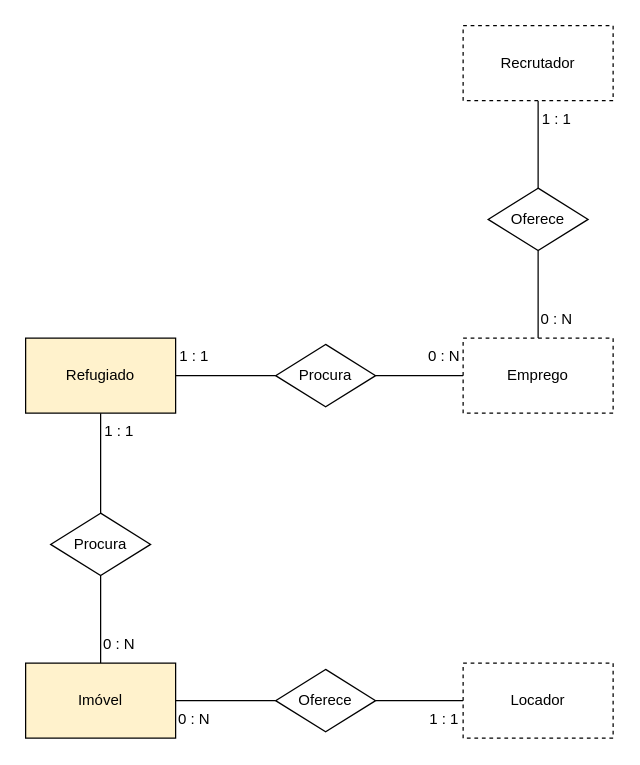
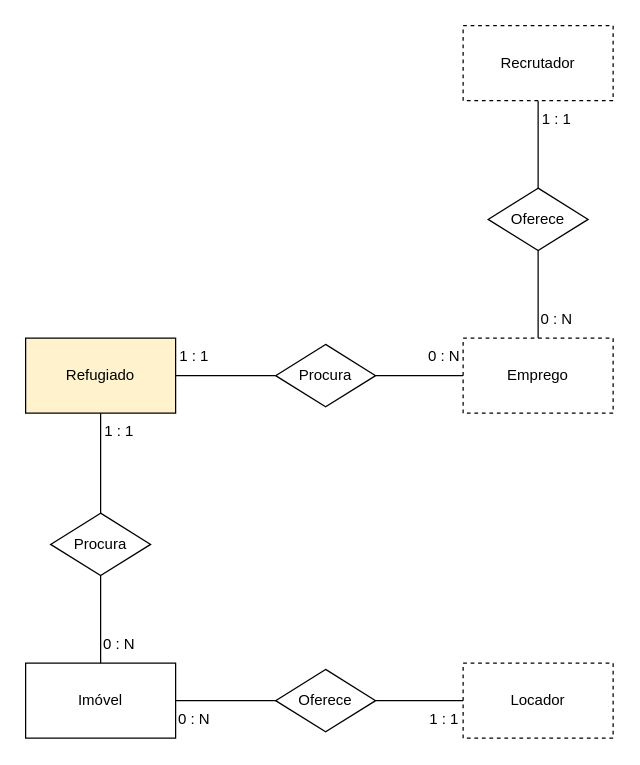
  <mxCell id="0" />
  <mxCell id="1" parent="0" />
  <mxCell id="2" value="&lt;font style=&quot;vertical-align: inherit&quot;&gt;&lt;font style=&quot;vertical-align: inherit&quot;&gt;&lt;font style=&quot;vertical-align: inherit&quot;&gt;&lt;font style=&quot;vertical-align: inherit&quot;&gt;Procura&lt;/font&gt;&lt;/font&gt;&lt;/font&gt;&lt;/font&gt;" style="rhombus;whiteSpace=wrap;html=1;" vertex="1" parent="1"><mxGeometry x="220" y="275" width="80" height="50" as="geometry" /></mxCell>
  <mxCell id="3" value="&lt;font style=&quot;vertical-align: inherit&quot;&gt;&lt;font style=&quot;vertical-align: inherit&quot;&gt;Oferece&lt;/font&gt;&lt;/font&gt;" style="rhombus;whiteSpace=wrap;html=1;" vertex="1" parent="1"><mxGeometry x="390" y="150" width="80" height="50" as="geometry" /></mxCell>
  <mxCell id="4" value="&lt;font style=&quot;vertical-align: inherit&quot;&gt;&lt;font style=&quot;vertical-align: inherit&quot;&gt;&lt;font style=&quot;vertical-align: inherit&quot;&gt;&lt;font style=&quot;vertical-align: inherit&quot;&gt;Procura&lt;/font&gt;&lt;/font&gt;&lt;/font&gt;&lt;/font&gt;" style="rhombus;whiteSpace=wrap;html=1;" vertex="1" parent="1"><mxGeometry x="40" y="410" width="80" height="50" as="geometry" /></mxCell>
  <mxCell id="5" value="&lt;font style=&quot;vertical-align: inherit&quot;&gt;&lt;font style=&quot;vertical-align: inherit&quot;&gt;Oferece&lt;/font&gt;&lt;/font&gt;" style="rhombus;whiteSpace=wrap;html=1;" vertex="1" parent="1"><mxGeometry x="220" y="535" width="80" height="50" as="geometry" /></mxCell>
  <mxCell id="6" value="" style="endArrow=none;html=1;rounded=0;exitX=1;exitY=0.5;exitDx=0;exitDy=0;entryX=0;entryY=0.5;entryDx=0;entryDy=0;" edge="1" parent="1" source="15" target="2"><mxGeometry width="50" height="50" relative="1" as="geometry"><mxPoint x="400" y="330" as="sourcePoint" /><mxPoint x="450" y="280" as="targetPoint" /></mxGeometry></mxCell>
  <mxCell id="7" value="" style="endArrow=none;html=1;rounded=0;exitX=1;exitY=0.5;exitDx=0;exitDy=0;entryX=0;entryY=0.5;entryDx=0;entryDy=0;" edge="1" parent="1" source="2" target="26"><mxGeometry width="50" height="50" relative="1" as="geometry"><mxPoint x="400" y="330" as="sourcePoint" /><mxPoint x="450" y="280" as="targetPoint" /></mxGeometry></mxCell>
  <mxCell id="8" value="" style="endArrow=none;html=1;rounded=0;exitX=0.5;exitY=1;exitDx=0;exitDy=0;entryX=0.5;entryY=0;entryDx=0;entryDy=0;" edge="1" parent="1" source="30" target="3"><mxGeometry width="50" height="50" relative="1" as="geometry"><mxPoint x="400" y="330" as="sourcePoint" /><mxPoint x="450" y="280" as="targetPoint" /></mxGeometry></mxCell>
  <mxCell id="9" value="" style="endArrow=none;html=1;rounded=0;entryX=0.5;entryY=1;entryDx=0;entryDy=0;exitX=0.5;exitY=0;exitDx=0;exitDy=0;" edge="1" parent="1" source="26" target="3"><mxGeometry width="50" height="50" relative="1" as="geometry"><mxPoint x="400" y="330" as="sourcePoint" /><mxPoint x="450" y="280" as="targetPoint" /></mxGeometry></mxCell>
  <mxCell id="10" value="" style="endArrow=none;html=1;rounded=0;entryX=0.5;entryY=1;entryDx=0;entryDy=0;exitX=0.5;exitY=0;exitDx=0;exitDy=0;" edge="1" parent="1" source="4" target="15"><mxGeometry width="50" height="50" relative="1" as="geometry"><mxPoint x="400" y="330" as="sourcePoint" /><mxPoint x="450" y="280" as="targetPoint" /></mxGeometry></mxCell>
  <mxCell id="11" value="" style="endArrow=none;html=1;rounded=0;entryX=0.5;entryY=0;entryDx=0;entryDy=0;exitX=0.5;exitY=1;exitDx=0;exitDy=0;" edge="1" parent="1" source="4" target="19"><mxGeometry width="50" height="50" relative="1" as="geometry"><mxPoint x="400" y="330" as="sourcePoint" /><mxPoint x="450" y="280" as="targetPoint" /></mxGeometry></mxCell>
  <mxCell id="12" value="" style="endArrow=none;html=1;rounded=0;exitX=1;exitY=0.5;exitDx=0;exitDy=0;entryX=0;entryY=0.5;entryDx=0;entryDy=0;" edge="1" parent="1" source="19" target="5"><mxGeometry width="50" height="50" relative="1" as="geometry"><mxPoint x="400" y="330" as="sourcePoint" /><mxPoint x="450" y="280" as="targetPoint" /></mxGeometry></mxCell>
  <mxCell id="13" value="" style="endArrow=none;html=1;rounded=0;entryX=0;entryY=0.5;entryDx=0;entryDy=0;exitX=1;exitY=0.5;exitDx=0;exitDy=0;" edge="1" parent="1" source="5" target="23"><mxGeometry width="50" height="50" relative="1" as="geometry"><mxPoint x="400" y="330" as="sourcePoint" /><mxPoint x="450" y="280" as="targetPoint" /></mxGeometry></mxCell>
  <mxCell id="14" value="" style="group" vertex="1" connectable="0" parent="1"><mxGeometry x="20" y="270" width="150" height="90" as="geometry" /></mxCell>
  <mxCell id="15" value="&lt;font style=&quot;vertical-align: inherit&quot;&gt;&lt;font style=&quot;vertical-align: inherit&quot;&gt;&lt;font style=&quot;vertical-align: inherit&quot;&gt;&lt;font style=&quot;vertical-align: inherit&quot;&gt;&lt;font style=&quot;vertical-align: inherit&quot;&gt;&lt;font style=&quot;vertical-align: inherit&quot;&gt;&lt;font style=&quot;vertical-align: inherit&quot;&gt;&lt;font style=&quot;vertical-align: inherit&quot;&gt;&lt;font style=&quot;vertical-align: inherit&quot;&gt;&lt;font style=&quot;vertical-align: inherit&quot;&gt;&lt;font style=&quot;vertical-align: inherit&quot;&gt;&lt;font style=&quot;vertical-align: inherit&quot;&gt;&lt;font style=&quot;vertical-align: inherit&quot;&gt;&lt;font style=&quot;vertical-align: inherit&quot;&gt;Refugiado&lt;/font&gt;&lt;/font&gt;&lt;/font&gt;&lt;/font&gt;&lt;/font&gt;&lt;/font&gt;&lt;/font&gt;&lt;/font&gt;&lt;/font&gt;&lt;/font&gt;&lt;/font&gt;&lt;/font&gt;&lt;/font&gt;&lt;/font&gt;" style="rounded=0;whiteSpace=wrap;html=1;fillColor=#fff2cc;" vertex="1" parent="14"><mxGeometry width="120" height="60" as="geometry" /></mxCell>
  <mxCell id="16" value="&lt;font style=&quot;vertical-align: inherit&quot;&gt;&lt;font style=&quot;vertical-align: inherit&quot;&gt;&lt;font style=&quot;vertical-align: inherit&quot;&gt;&lt;font style=&quot;vertical-align: inherit&quot;&gt;&lt;font style=&quot;vertical-align: inherit&quot;&gt;&lt;font style=&quot;vertical-align: inherit&quot;&gt;&lt;font style=&quot;vertical-align: inherit&quot;&gt;&lt;font style=&quot;vertical-align: inherit&quot;&gt;1 : 1&lt;/font&gt;&lt;/font&gt;&lt;/font&gt;&lt;/font&gt;&lt;/font&gt;&lt;/font&gt;&lt;/font&gt;&lt;/font&gt;" style="text;html=1;strokeColor=none;fillColor=none;align=center;verticalAlign=middle;whiteSpace=wrap;rounded=0;" vertex="1" parent="14"><mxGeometry x="120" width="30" height="30" as="geometry" /></mxCell>
  <mxCell id="17" value="&lt;font style=&quot;vertical-align: inherit&quot;&gt;&lt;font style=&quot;vertical-align: inherit&quot;&gt;&lt;font style=&quot;vertical-align: inherit&quot;&gt;&lt;font style=&quot;vertical-align: inherit&quot;&gt;&lt;font style=&quot;vertical-align: inherit&quot;&gt;&lt;font style=&quot;vertical-align: inherit&quot;&gt;&lt;font style=&quot;vertical-align: inherit&quot;&gt;&lt;font style=&quot;vertical-align: inherit&quot;&gt;1 : 1&lt;/font&gt;&lt;/font&gt;&lt;/font&gt;&lt;/font&gt;&lt;/font&gt;&lt;/font&gt;&lt;/font&gt;&lt;/font&gt;" style="text;html=1;strokeColor=none;fillColor=none;align=center;verticalAlign=middle;whiteSpace=wrap;rounded=0;" vertex="1" parent="14"><mxGeometry x="60" y="60" width="30" height="30" as="geometry" /></mxCell>
  <mxCell id="18" value="" style="group" vertex="1" connectable="0" parent="1"><mxGeometry x="20" y="500" width="150" height="90" as="geometry" /></mxCell>
- <mxCell id="19" value="&lt;font style=&quot;vertical-align: inherit&quot;&gt;&lt;font style=&quot;vertical-align: inherit&quot;&gt;&lt;font style=&quot;vertical-align: inherit&quot;&gt;&lt;font style=&quot;vertical-align: inherit&quot;&gt;Imóvel&lt;/font&gt;&lt;/font&gt;&lt;/font&gt;&lt;/font&gt;" style="rounded=0;whiteSpace=wrap;html=1;fillColor=#fff2cc;" vertex="1" parent="18"><mxGeometry y="30" width="120" height="60" as="geometry" /></mxCell>
+ <mxCell id="19" value="&lt;font style=&quot;vertical-align: inherit&quot;&gt;&lt;font style=&quot;vertical-align: inherit&quot;&gt;&lt;font style=&quot;vertical-align: inherit&quot;&gt;&lt;font style=&quot;vertical-align: inherit&quot;&gt;Imóvel&lt;/font&gt;&lt;/font&gt;&lt;/font&gt;&lt;/font&gt;" style="rounded=0;whiteSpace=wrap;html=1;" vertex="1" parent="18"><mxGeometry y="30" width="120" height="60" as="geometry" /></mxCell>
  <mxCell id="20" value="&lt;font style=&quot;vertical-align: inherit&quot;&gt;&lt;font style=&quot;vertical-align: inherit&quot;&gt;&lt;font style=&quot;vertical-align: inherit&quot;&gt;&lt;font style=&quot;vertical-align: inherit&quot;&gt;&lt;font style=&quot;vertical-align: inherit&quot;&gt;&lt;font style=&quot;vertical-align: inherit&quot;&gt;&lt;font style=&quot;vertical-align: inherit&quot;&gt;&lt;font style=&quot;vertical-align: inherit&quot;&gt;&lt;font style=&quot;vertical-align: inherit&quot;&gt;&lt;font style=&quot;vertical-align: inherit&quot;&gt;&lt;font style=&quot;vertical-align: inherit&quot;&gt;&lt;font style=&quot;vertical-align: inherit&quot;&gt;0 : N&lt;/font&gt;&lt;/font&gt;&lt;/font&gt;&lt;/font&gt;&lt;/font&gt;&lt;/font&gt;&lt;/font&gt;&lt;/font&gt;&lt;/font&gt;&lt;/font&gt;&lt;/font&gt;&lt;/font&gt;" style="text;html=1;strokeColor=none;fillColor=none;align=center;verticalAlign=middle;whiteSpace=wrap;rounded=0;" vertex="1" parent="18"><mxGeometry x="60" width="30" height="30" as="geometry" /></mxCell>
  <mxCell id="21" value="&lt;font style=&quot;vertical-align: inherit&quot;&gt;&lt;font style=&quot;vertical-align: inherit&quot;&gt;&lt;font style=&quot;vertical-align: inherit&quot;&gt;&lt;font style=&quot;vertical-align: inherit&quot;&gt;&lt;font style=&quot;vertical-align: inherit&quot;&gt;&lt;font style=&quot;vertical-align: inherit&quot;&gt;&lt;font style=&quot;vertical-align: inherit&quot;&gt;&lt;font style=&quot;vertical-align: inherit&quot;&gt;&lt;font style=&quot;vertical-align: inherit&quot;&gt;&lt;font style=&quot;vertical-align: inherit&quot;&gt;&lt;font style=&quot;vertical-align: inherit&quot;&gt;&lt;font style=&quot;vertical-align: inherit&quot;&gt;&lt;font style=&quot;vertical-align: inherit&quot;&gt;&lt;font style=&quot;vertical-align: inherit&quot;&gt;0 : N&lt;/font&gt;&lt;/font&gt;&lt;/font&gt;&lt;/font&gt;&lt;/font&gt;&lt;/font&gt;&lt;/font&gt;&lt;/font&gt;&lt;/font&gt;&lt;/font&gt;&lt;/font&gt;&lt;/font&gt;&lt;/font&gt;&lt;/font&gt;" style="text;html=1;strokeColor=none;fillColor=none;align=center;verticalAlign=middle;whiteSpace=wrap;rounded=0;" vertex="1" parent="18"><mxGeometry x="120" y="60" width="30" height="30" as="geometry" /></mxCell>
  <mxCell id="22" value="" style="group" vertex="1" connectable="0" parent="1"><mxGeometry x="340" y="530" width="150" height="60" as="geometry" /></mxCell>
  <mxCell id="23" value="&lt;font style=&quot;vertical-align: inherit&quot;&gt;&lt;font style=&quot;vertical-align: inherit&quot;&gt;Locador&lt;/font&gt;&lt;/font&gt;" style="rounded=0;whiteSpace=wrap;html=1;dashed=1;" vertex="1" parent="22"><mxGeometry x="30" width="120" height="60" as="geometry" /></mxCell>
  <mxCell id="24" value="&lt;font style=&quot;vertical-align: inherit&quot;&gt;&lt;font style=&quot;vertical-align: inherit&quot;&gt;&lt;font style=&quot;vertical-align: inherit&quot;&gt;&lt;font style=&quot;vertical-align: inherit&quot;&gt;&lt;font style=&quot;vertical-align: inherit&quot;&gt;&lt;font style=&quot;vertical-align: inherit&quot;&gt;&lt;font style=&quot;vertical-align: inherit&quot;&gt;&lt;font style=&quot;vertical-align: inherit&quot;&gt;&lt;font style=&quot;vertical-align: inherit&quot;&gt;&lt;font style=&quot;vertical-align: inherit&quot;&gt;&lt;font style=&quot;vertical-align: inherit&quot;&gt;&lt;font style=&quot;vertical-align: inherit&quot;&gt;&lt;font style=&quot;vertical-align: inherit&quot;&gt;&lt;font style=&quot;vertical-align: inherit&quot;&gt;&lt;font style=&quot;vertical-align: inherit&quot;&gt;&lt;font style=&quot;vertical-align: inherit&quot;&gt;1 : 1&lt;/font&gt;&lt;/font&gt;&lt;/font&gt;&lt;/font&gt;&lt;/font&gt;&lt;/font&gt;&lt;/font&gt;&lt;/font&gt;&lt;/font&gt;&lt;/font&gt;&lt;/font&gt;&lt;/font&gt;&lt;/font&gt;&lt;/font&gt;&lt;/font&gt;&lt;/font&gt;" style="text;html=1;strokeColor=none;fillColor=none;align=center;verticalAlign=middle;whiteSpace=wrap;rounded=0;" vertex="1" parent="22"><mxGeometry y="30" width="30" height="30" as="geometry" /></mxCell>
  <mxCell id="25" value="" style="group" vertex="1" connectable="0" parent="1"><mxGeometry x="340" y="240" width="150" height="90" as="geometry" /></mxCell>
  <mxCell id="26" value="&lt;font style=&quot;vertical-align: inherit&quot;&gt;&lt;font style=&quot;vertical-align: inherit&quot;&gt;&lt;font style=&quot;vertical-align: inherit&quot;&gt;&lt;font style=&quot;vertical-align: inherit&quot;&gt;&lt;font style=&quot;vertical-align: inherit&quot;&gt;&lt;font style=&quot;vertical-align: inherit&quot;&gt;&lt;font style=&quot;vertical-align: inherit&quot;&gt;&lt;font style=&quot;vertical-align: inherit&quot;&gt;Emprego&lt;/font&gt;&lt;/font&gt;&lt;/font&gt;&lt;/font&gt;&lt;/font&gt;&lt;/font&gt;&lt;/font&gt;&lt;/font&gt;" style="rounded=0;whiteSpace=wrap;html=1;dashed=1;" vertex="1" parent="25"><mxGeometry x="30" y="30" width="120" height="60" as="geometry" /></mxCell>
  <mxCell id="27" value="&lt;font style=&quot;vertical-align: inherit&quot;&gt;&lt;font style=&quot;vertical-align: inherit&quot;&gt;&lt;font style=&quot;vertical-align: inherit&quot;&gt;&lt;font style=&quot;vertical-align: inherit&quot;&gt;&lt;font style=&quot;vertical-align: inherit&quot;&gt;&lt;font style=&quot;vertical-align: inherit&quot;&gt;&lt;font style=&quot;vertical-align: inherit&quot;&gt;&lt;font style=&quot;vertical-align: inherit&quot;&gt;&lt;font style=&quot;vertical-align: inherit&quot;&gt;&lt;font style=&quot;vertical-align: inherit&quot;&gt;&lt;font style=&quot;vertical-align: inherit&quot;&gt;&lt;font style=&quot;vertical-align: inherit&quot;&gt;0 : N&lt;/font&gt;&lt;/font&gt;&lt;/font&gt;&lt;/font&gt;&lt;/font&gt;&lt;/font&gt;&lt;/font&gt;&lt;/font&gt;&lt;/font&gt;&lt;/font&gt;&lt;/font&gt;&lt;/font&gt;" style="text;html=1;strokeColor=none;fillColor=none;align=center;verticalAlign=middle;whiteSpace=wrap;rounded=0;" vertex="1" parent="25"><mxGeometry y="30" width="30" height="30" as="geometry" /></mxCell>
  <mxCell id="28" value="&lt;font style=&quot;vertical-align: inherit&quot;&gt;&lt;font style=&quot;vertical-align: inherit&quot;&gt;&lt;font style=&quot;vertical-align: inherit&quot;&gt;&lt;font style=&quot;vertical-align: inherit&quot;&gt;&lt;font style=&quot;vertical-align: inherit&quot;&gt;&lt;font style=&quot;vertical-align: inherit&quot;&gt;&lt;font style=&quot;vertical-align: inherit&quot;&gt;&lt;font style=&quot;vertical-align: inherit&quot;&gt;&lt;font style=&quot;vertical-align: inherit&quot;&gt;&lt;font style=&quot;vertical-align: inherit&quot;&gt;&lt;font style=&quot;vertical-align: inherit&quot;&gt;&lt;font style=&quot;vertical-align: inherit&quot;&gt;0 : N&lt;/font&gt;&lt;/font&gt;&lt;/font&gt;&lt;/font&gt;&lt;/font&gt;&lt;/font&gt;&lt;/font&gt;&lt;/font&gt;&lt;/font&gt;&lt;/font&gt;&lt;/font&gt;&lt;/font&gt;" style="text;html=1;strokeColor=none;fillColor=none;align=center;verticalAlign=middle;whiteSpace=wrap;rounded=0;" vertex="1" parent="25"><mxGeometry x="90" width="30" height="30" as="geometry" /></mxCell>
  <mxCell id="29" value="" style="group" vertex="1" connectable="0" parent="1"><mxGeometry x="370" y="20" width="120" height="90" as="geometry" /></mxCell>
  <mxCell id="30" value="&lt;font style=&quot;vertical-align: inherit&quot;&gt;&lt;font style=&quot;vertical-align: inherit&quot;&gt;&lt;font style=&quot;vertical-align: inherit&quot;&gt;&lt;font style=&quot;vertical-align: inherit&quot;&gt;Recrutador&lt;/font&gt;&lt;/font&gt;&lt;/font&gt;&lt;/font&gt;" style="rounded=0;whiteSpace=wrap;html=1;dashed=1;" vertex="1" parent="29"><mxGeometry width="120" height="60" as="geometry" /></mxCell>
  <mxCell id="31" value="&lt;font style=&quot;vertical-align: inherit&quot;&gt;&lt;font style=&quot;vertical-align: inherit&quot;&gt;&lt;font style=&quot;vertical-align: inherit&quot;&gt;&lt;font style=&quot;vertical-align: inherit&quot;&gt;&lt;font style=&quot;vertical-align: inherit&quot;&gt;&lt;font style=&quot;vertical-align: inherit&quot;&gt;&lt;font style=&quot;vertical-align: inherit&quot;&gt;&lt;font style=&quot;vertical-align: inherit&quot;&gt;&lt;font style=&quot;vertical-align: inherit&quot;&gt;&lt;font style=&quot;vertical-align: inherit&quot;&gt;&lt;font style=&quot;vertical-align: inherit&quot;&gt;&lt;font style=&quot;vertical-align: inherit&quot;&gt;&lt;font style=&quot;vertical-align: inherit&quot;&gt;&lt;font style=&quot;vertical-align: inherit&quot;&gt;&lt;font style=&quot;vertical-align: inherit&quot;&gt;&lt;font style=&quot;vertical-align: inherit&quot;&gt;1 : 1&lt;/font&gt;&lt;/font&gt;&lt;/font&gt;&lt;/font&gt;&lt;/font&gt;&lt;/font&gt;&lt;/font&gt;&lt;/font&gt;&lt;/font&gt;&lt;/font&gt;&lt;/font&gt;&lt;/font&gt;&lt;/font&gt;&lt;/font&gt;&lt;/font&gt;&lt;/font&gt;" style="text;html=1;strokeColor=none;fillColor=none;align=center;verticalAlign=middle;whiteSpace=wrap;rounded=0;" vertex="1" parent="29"><mxGeometry x="60" y="60" width="30" height="30" as="geometry" /></mxCell>
